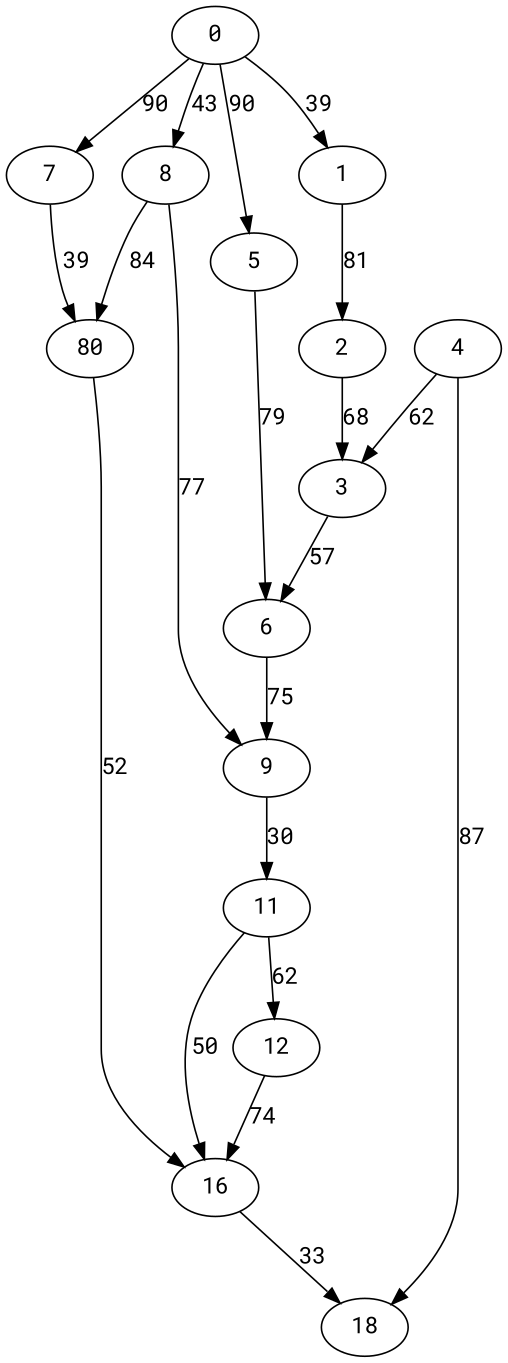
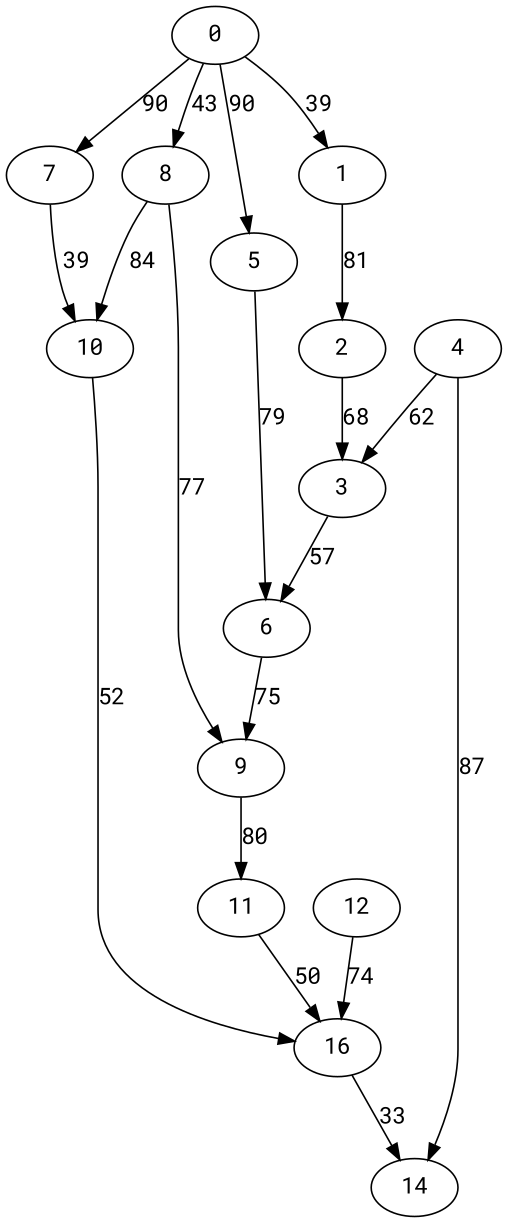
  digraph {
    fontname="Roboto Mono"
    node [fontname="Roboto Mono"]
    edge [fontname="Roboto Mono"]
    0
    1
    5
    7
    8
    2
    6
-   10 [label=80]
+   10
    9
    3
    n11 [label=16]
    11
    4
-   14 [label=18]
+   14
    12
    0 -> 1 [label=39]
    0 -> 5 [label=90]
    0 -> 7 [label=90]
    0 -> 8 [label=43]
    1 -> 2 [label=81]
    5 -> 6 [label=79]
    7 -> 10 [label=39]
    8 -> 10 [label=84]
    8 -> 9 [label=77]
    2 -> 3 [label=68]
    6 -> 9 [label=75]
    10 -> n11 [label=52]
-   9 -> 11 [label=30]
+   9 -> 11 [label=80]
    3 -> 6 [label=57]
    n11 -> 14 [label=33]
    11 -> n11 [label=50]
-   11 -> 12 [label=62]
    4 -> 3 [label=62]
    4 -> 14 [label=87]
    12 -> n11 [label=74]
  }
